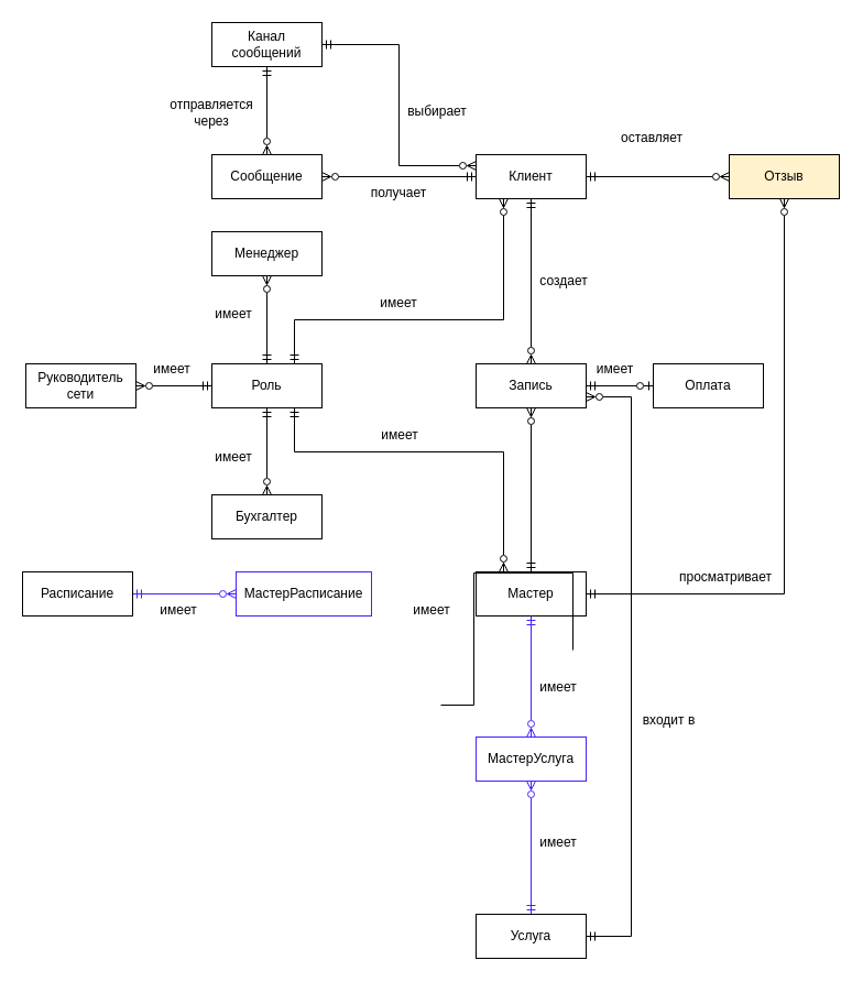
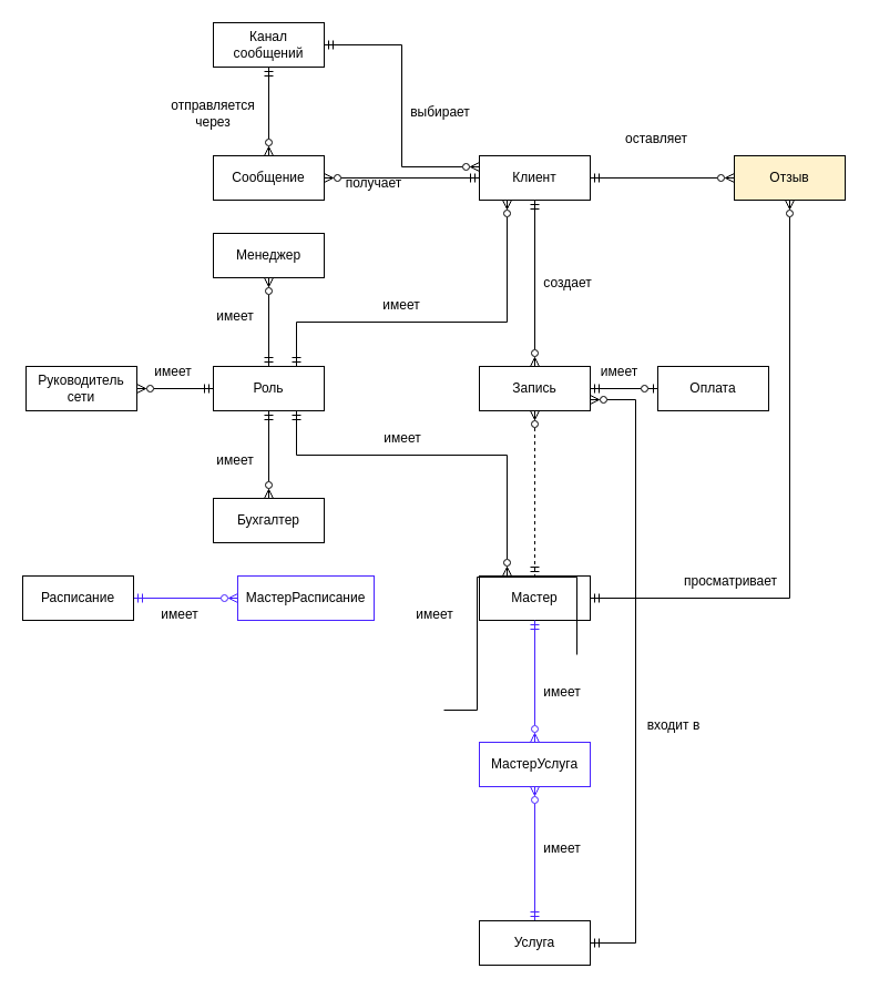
  <mxCell id="0" />
  <mxCell id="1" parent="0" />
  <mxCell id="2" value="имеет" style="text;html=1;align=center;verticalAlign=middle;whiteSpace=wrap;rounded=0;" parent="1" vertex="1"><mxGeometry x="524" y="320" width="69" height="30" as="geometry" /></mxCell>
  <mxCell id="3" value="имеет" style="text;html=1;align=center;verticalAlign=middle;whiteSpace=wrap;rounded=0;" parent="1" vertex="1"><mxGeometry x="126" y="320" width="60" height="30" as="geometry" /></mxCell>
  <mxCell id="4" style="edgeStyle=orthogonalEdgeStyle;rounded=0;orthogonalLoop=1;jettySize=auto;html=1;entryX=0.5;entryY=0;entryDx=0;entryDy=0;startArrow=ERmandOne;startFill=0;endArrow=ERzeroToMany;endFill=0;" parent="1" source="8" target="21" edge="1"><mxGeometry relative="1" as="geometry" /></mxCell>
  <mxCell id="5" style="edgeStyle=orthogonalEdgeStyle;rounded=0;orthogonalLoop=1;jettySize=auto;html=1;entryX=0;entryY=0.5;entryDx=0;entryDy=0;startArrow=ERmandOne;startFill=0;endArrow=ERzeroToMany;endFill=0;" parent="1" source="8" target="32" edge="1"><mxGeometry relative="1" as="geometry" /></mxCell>
  <mxCell id="6" style="edgeStyle=orthogonalEdgeStyle;rounded=0;orthogonalLoop=1;jettySize=auto;html=1;entryX=0;entryY=0.5;entryDx=0;entryDy=0;endArrow=ERzeroToOne;endFill=0;startArrow=ERmandOne;startFill=0;exitX=1;exitY=0.5;exitDx=0;exitDy=0;" parent="1" source="21" target="22" edge="1"><mxGeometry relative="1" as="geometry" /></mxCell>
  <mxCell id="7" style="edgeStyle=orthogonalEdgeStyle;rounded=0;orthogonalLoop=1;jettySize=auto;html=1;exitX=0.25;exitY=1;exitDx=0;exitDy=0;entryX=0.75;entryY=0;entryDx=0;entryDy=0;endArrow=ERmandOne;endFill=0;startArrow=ERzeroToMany;startFill=0;" parent="1" source="8" target="23" edge="1"><mxGeometry relative="1" as="geometry"><Array as="points"><mxPoint x="457" y="290" /><mxPoint x="267" y="290" /></Array></mxGeometry></mxCell>
  <mxCell id="8" value="Клиент" style="whiteSpace=wrap;html=1;align=center;" parent="1" vertex="1"><mxGeometry x="432" y="140" width="100" height="40" as="geometry" /></mxCell>
  <mxCell id="9" style="edgeStyle=orthogonalEdgeStyle;rounded=0;orthogonalLoop=1;jettySize=auto;html=1;exitX=0.5;exitY=1;exitDx=0;exitDy=0;entryX=0.5;entryY=0;entryDx=0;entryDy=0;endArrow=ERmandOne;endFill=0;startArrow=ERzeroToMany;startFill=0;" parent="1" source="10" target="23" edge="1"><mxGeometry relative="1" as="geometry" /></mxCell>
  <mxCell id="10" value="Менеджер" style="whiteSpace=wrap;html=1;align=center;" parent="1" vertex="1"><mxGeometry x="192" y="210" width="100" height="40" as="geometry" /></mxCell>
  <mxCell id="11" style="edgeStyle=orthogonalEdgeStyle;rounded=0;orthogonalLoop=1;jettySize=auto;html=1;entryX=1;entryY=0.5;entryDx=0;entryDy=0;startArrow=ERzeroToMany;startFill=0;endArrow=ERmandOne;endFill=0;strokeColor=#4621FF;exitX=0;exitY=0.5;exitDx=0;exitDy=0;" parent="1" source="46" target="31" edge="1"><mxGeometry relative="1" as="geometry" /></mxCell>
  <mxCell id="12" style="edgeStyle=orthogonalEdgeStyle;rounded=0;orthogonalLoop=1;jettySize=auto;html=1;exitX=1;exitY=0.5;exitDx=0;exitDy=0;entryX=0.5;entryY=1;entryDx=0;entryDy=0;startArrow=ERmandOne;startFill=0;endArrow=ERzeroToMany;endFill=0;" parent="1" source="15" target="32" edge="1"><mxGeometry relative="1" as="geometry" /></mxCell>
  <mxCell id="13" style="edgeStyle=orthogonalEdgeStyle;rounded=0;orthogonalLoop=1;jettySize=auto;html=1;exitX=0.5;exitY=1;exitDx=0;exitDy=0;entryX=0.5;entryY=0;entryDx=0;entryDy=0;endArrow=ERmandOne;endFill=0;startArrow=ERzeroToMany;startFill=0;strokeColor=#4621FF;" parent="1" source="49" target="25" edge="1"><mxGeometry relative="1" as="geometry" /></mxCell>
  <mxCell id="14" style="edgeStyle=orthogonalEdgeStyle;rounded=0;orthogonalLoop=1;jettySize=auto;html=1;exitX=0.25;exitY=0;exitDx=0;exitDy=0;entryX=0.75;entryY=1;entryDx=0;entryDy=0;endArrow=ERmandOne;endFill=0;startArrow=ERzeroToMany;startFill=0;" parent="1" source="15" target="23" edge="1"><mxGeometry relative="1" as="geometry"><Array as="points"><mxPoint x="457" y="410" /><mxPoint x="267" y="410" /></Array></mxGeometry></mxCell>
  <mxCell id="15" value="Мастер" style="whiteSpace=wrap;html=1;align=center;" parent="1" vertex="1"><mxGeometry x="432" y="519" width="100" height="40" as="geometry" /></mxCell>
  <mxCell id="16" style="edgeStyle=orthogonalEdgeStyle;rounded=0;orthogonalLoop=1;jettySize=auto;html=1;exitX=0.5;exitY=0;exitDx=0;exitDy=0;entryX=0.5;entryY=1;entryDx=0;entryDy=0;endArrow=ERmandOne;endFill=0;startArrow=ERzeroToMany;startFill=0;" parent="1" source="17" target="23" edge="1"><mxGeometry relative="1" as="geometry" /></mxCell>
  <mxCell id="17" value="Бухгалтер" style="whiteSpace=wrap;html=1;align=center;" parent="1" vertex="1"><mxGeometry x="192" y="449" width="100" height="40" as="geometry" /></mxCell>
  <mxCell id="18" style="edgeStyle=orthogonalEdgeStyle;rounded=0;orthogonalLoop=1;jettySize=auto;html=1;entryX=0;entryY=0.5;entryDx=0;entryDy=0;startArrow=ERzeroToMany;startFill=0;endArrow=ERmandOne;endFill=0;" parent="1" source="19" target="23" edge="1"><mxGeometry relative="1" as="geometry" /></mxCell>
  <mxCell id="19" value="Руководитель сети" style="whiteSpace=wrap;html=1;align=center;" parent="1" vertex="1"><mxGeometry x="23" y="330" width="100" height="40" as="geometry" /></mxCell>
- <mxCell id="20" style="edgeStyle=orthogonalEdgeStyle;rounded=0;orthogonalLoop=1;jettySize=auto;html=1;startArrow=ERzeroToMany;startFill=0;endArrow=ERmandOne;endFill=0;" parent="1" source="21" target="15" edge="1"><mxGeometry relative="1" as="geometry" /></mxCell>
+ <mxCell id="20" style="edgeStyle=orthogonalEdgeStyle;rounded=0;orthogonalLoop=1;jettySize=auto;html=1;startArrow=ERzeroToMany;startFill=0;endArrow=ERmandOne;endFill=0;dashed=1;" parent="1" source="21" target="15" edge="1"><mxGeometry relative="1" as="geometry" /></mxCell>
  <mxCell id="21" value="Запись" style="whiteSpace=wrap;html=1;align=center;" parent="1" vertex="1"><mxGeometry x="432" y="330" width="100" height="40" as="geometry" /></mxCell>
  <mxCell id="22" value="Оплата" style="whiteSpace=wrap;html=1;align=center;" parent="1" vertex="1"><mxGeometry x="593" y="330" width="100" height="40" as="geometry" /></mxCell>
  <mxCell id="23" value="Роль" style="whiteSpace=wrap;html=1;align=center;" parent="1" vertex="1"><mxGeometry x="192" y="330" width="100" height="40" as="geometry" /></mxCell>
  <mxCell id="24" style="edgeStyle=orthogonalEdgeStyle;rounded=0;orthogonalLoop=1;jettySize=auto;html=1;exitX=1;exitY=0.5;exitDx=0;exitDy=0;entryX=1;entryY=0.75;entryDx=0;entryDy=0;endArrow=ERzeroToMany;endFill=0;startArrow=ERmandOne;startFill=0;" parent="1" source="25" target="21" edge="1"><mxGeometry relative="1" as="geometry"><Array as="points"><mxPoint x="573" y="850" /><mxPoint x="573" y="360" /></Array></mxGeometry></mxCell>
  <mxCell id="25" value="Услуга" style="whiteSpace=wrap;html=1;align=center;" parent="1" vertex="1"><mxGeometry x="432" y="830" width="100" height="40" as="geometry" /></mxCell>
  <mxCell id="26" style="edgeStyle=orthogonalEdgeStyle;rounded=0;orthogonalLoop=1;jettySize=auto;html=1;exitX=1;exitY=0.5;exitDx=0;exitDy=0;entryX=0;entryY=0.25;entryDx=0;entryDy=0;startArrow=ERmandOne;startFill=0;endArrow=ERzeroToMany;endFill=0;strokeColor=#000000;" parent="1" source="27" target="8" edge="1"><mxGeometry relative="1" as="geometry" /></mxCell>
  <mxCell id="27" value="Канал сообщений" style="whiteSpace=wrap;html=1;align=center;" parent="1" vertex="1"><mxGeometry x="192" y="20" width="100" height="40" as="geometry" /></mxCell>
  <mxCell id="28" style="edgeStyle=orthogonalEdgeStyle;rounded=0;orthogonalLoop=1;jettySize=auto;html=1;exitX=0.5;exitY=0;exitDx=0;exitDy=0;entryX=0.5;entryY=1;entryDx=0;entryDy=0;endArrow=ERmandOne;endFill=0;startArrow=ERzeroToMany;startFill=0;" parent="1" source="30" target="27" edge="1"><mxGeometry relative="1" as="geometry" /></mxCell>
  <mxCell id="29" style="edgeStyle=orthogonalEdgeStyle;rounded=0;orthogonalLoop=1;jettySize=auto;html=1;exitX=1;exitY=0.5;exitDx=0;exitDy=0;entryX=0;entryY=0.5;entryDx=0;entryDy=0;startArrow=ERzeroToMany;startFill=0;endArrow=ERmandOne;endFill=0;" parent="1" source="30" target="8" edge="1"><mxGeometry relative="1" as="geometry" /></mxCell>
  <mxCell id="30" value="Сообщение" style="whiteSpace=wrap;html=1;align=center;" parent="1" vertex="1"><mxGeometry x="192" y="140" width="100" height="40" as="geometry" /></mxCell>
  <mxCell id="31" value="Расписание" style="whiteSpace=wrap;html=1;align=center;" parent="1" vertex="1"><mxGeometry x="20" y="519" width="100" height="40" as="geometry" /></mxCell>
  <mxCell id="32" value="Отзыв" style="whiteSpace=wrap;html=1;align=center;fillColor=#fff2cc;" parent="1" vertex="1"><mxGeometry x="662" y="140" width="100" height="40" as="geometry" /></mxCell>
  <mxCell id="33" value="создает" style="text;html=1;align=center;verticalAlign=middle;whiteSpace=wrap;rounded=0;" parent="1" vertex="1"><mxGeometry x="482" y="240" width="60" height="30" as="geometry" /></mxCell>
  <mxCell id="34" value="имеет" style="text;html=1;align=center;verticalAlign=middle;whiteSpace=wrap;rounded=0;" parent="1" vertex="1"><mxGeometry x="362" y="539" width="60" height="30" as="geometry" /></mxCell>
  <mxCell id="35" value="оставляет" style="text;html=1;align=center;verticalAlign=middle;whiteSpace=wrap;rounded=0;" parent="1" vertex="1"><mxGeometry x="562" y="110" width="60" height="30" as="geometry" /></mxCell>
  <mxCell id="36" value="просматривает" style="text;html=1;align=center;verticalAlign=middle;whiteSpace=wrap;rounded=0;" parent="1" vertex="1"><mxGeometry x="609" y="509" width="100" height="30" as="geometry" /></mxCell>
  <mxCell id="37" value="имеет" style="text;html=1;align=center;verticalAlign=middle;whiteSpace=wrap;rounded=0;" parent="1" vertex="1"><mxGeometry x="482" y="609" width="50" height="30" as="geometry" /></mxCell>
  <mxCell id="38" value="отправляется через" style="text;html=1;align=center;verticalAlign=middle;whiteSpace=wrap;rounded=0;" parent="1" vertex="1"><mxGeometry x="142" y="87" width="100" height="30" as="geometry" /></mxCell>
- <mxCell id="39" value="получает" style="text;html=1;align=center;verticalAlign=middle;whiteSpace=wrap;rounded=0;" parent="1" vertex="1"><mxGeometry x="332" y="160" width="60" height="30" as="geometry" /></mxCell>
+ <mxCell id="39" value="получает" style="text;html=1;align=center;verticalAlign=middle;whiteSpace=wrap;rounded=0;" parent="1" vertex="1"><mxGeometry x="307" y="150" width="60" height="30" as="geometry" /></mxCell>
  <mxCell id="40" value="выбирает" style="text;html=1;align=center;verticalAlign=middle;whiteSpace=wrap;rounded=0;" parent="1" vertex="1"><mxGeometry x="362" y="86" width="70" height="30" as="geometry" /></mxCell>
  <mxCell id="41" value="имеет" style="text;html=1;align=center;verticalAlign=middle;whiteSpace=wrap;rounded=0;" parent="1" vertex="1"><mxGeometry x="182" y="400" width="60" height="30" as="geometry" /></mxCell>
  <mxCell id="42" value="имеет" style="text;html=1;align=center;verticalAlign=middle;whiteSpace=wrap;rounded=0;" parent="1" vertex="1"><mxGeometry x="182" y="270" width="60" height="30" as="geometry" /></mxCell>
  <mxCell id="43" value="имеет" style="text;html=1;align=center;verticalAlign=middle;whiteSpace=wrap;rounded=0;" parent="1" vertex="1"><mxGeometry x="332" y="260" width="60" height="30" as="geometry" /></mxCell>
  <mxCell id="44" value="имеет" style="text;html=1;align=center;verticalAlign=middle;whiteSpace=wrap;rounded=0;" parent="1" vertex="1"><mxGeometry x="333" y="380" width="60" height="30" as="geometry" /></mxCell>
  <mxCell id="45" value="входит в" style="text;html=1;align=center;verticalAlign=middle;whiteSpace=wrap;rounded=0;" parent="1" vertex="1"><mxGeometry x="573" y="639" width="69" height="30" as="geometry" /></mxCell>
  <mxCell id="46" value="МастерРасписание" style="whiteSpace=wrap;html=1;align=center;strokeColor=#4621FF;" parent="1" vertex="1"><mxGeometry x="214" y="519" width="123" height="40" as="geometry" /></mxCell>
  <mxCell id="47" value="имеет" style="text;html=1;align=center;verticalAlign=middle;whiteSpace=wrap;rounded=0;" parent="1" vertex="1"><mxGeometry x="132" y="539" width="60" height="30" as="geometry" /></mxCell>
  <mxCell id="48" style="edgeStyle=orthogonalEdgeStyle;rounded=0;orthogonalLoop=1;jettySize=auto;html=1;exitX=0.5;exitY=0;exitDx=0;exitDy=0;entryX=0.5;entryY=1;entryDx=0;entryDy=0;startArrow=ERzeroToMany;startFill=0;endArrow=ERmandOne;endFill=0;strokeColor=#4621FF;" parent="1" source="49" target="15" edge="1"><mxGeometry relative="1" as="geometry"><mxPoint x="483" y="570" as="targetPoint" /></mxGeometry></mxCell>
  <mxCell id="49" value="МастерУслуга" style="whiteSpace=wrap;html=1;align=center;strokeColor=#4621FF;" parent="1" vertex="1"><mxGeometry x="432" y="669" width="100" height="40" as="geometry" /></mxCell>
  <mxCell id="50" value="имеет" style="text;html=1;align=center;verticalAlign=middle;whiteSpace=wrap;rounded=0;" parent="1" vertex="1"><mxGeometry x="482" y="750" width="50" height="30" as="geometry" /></mxCell>
  <mxCell id="51" style="edgeStyle=orthogonalEdgeStyle;rounded=0;orthogonalLoop=1;jettySize=auto;html=1;exitX=0;exitY=0.5;exitDx=0;exitDy=0;entryX=1;entryY=0.5;entryDx=0;entryDy=0;endArrow=none;endFill=0;" parent="1" edge="1"><mxGeometry relative="1" as="geometry"><Array as="points"><mxPoint x="430" y="421" /><mxPoint x="430" y="640" /></Array><mxPoint x="400" y="640" as="targetPoint" /></mxGeometry></mxCell>
  <mxCell id="52" style="edgeStyle=orthogonalEdgeStyle;rounded=0;orthogonalLoop=1;jettySize=auto;html=1;exitX=0;exitY=0.5;exitDx=0;exitDy=0;entryX=1;entryY=0.5;entryDx=0;entryDy=0;endArrow=none;endFill=0;" parent="1" edge="1"><mxGeometry relative="1" as="geometry"><mxPoint x="400" y="640" as="targetPoint" /><mxPoint x="520" y="590" as="sourcePoint" /><Array as="points"><mxPoint x="430" y="520" /><mxPoint x="430" y="640" /></Array></mxGeometry></mxCell>
  <mxCell id="53" style="edgeStyle=orthogonalEdgeStyle;rounded=0;orthogonalLoop=1;jettySize=auto;html=1;exitX=0;exitY=0.5;exitDx=0;exitDy=0;entryX=1;entryY=0.5;entryDx=0;entryDy=0;endArrow=none;endFill=0;" parent="1" edge="1"><mxGeometry relative="1" as="geometry"><Array as="points"><mxPoint x="430" y="600" /><mxPoint x="430" y="640" /></Array><mxPoint x="400" y="640" as="targetPoint" /></mxGeometry></mxCell>
  <mxCell id="54" style="edgeStyle=orthogonalEdgeStyle;rounded=0;orthogonalLoop=1;jettySize=auto;html=1;exitX=0;exitY=0.5;exitDx=0;exitDy=0;entryX=1;entryY=0.5;entryDx=0;entryDy=0;endArrow=none;endFill=0;" parent="1" edge="1"><mxGeometry relative="1" as="geometry"><mxPoint x="400" y="640" as="targetPoint" /><Array as="points"><mxPoint x="430" y="680" /><mxPoint x="430" y="640" /></Array></mxGeometry></mxCell>
  <mxCell id="55" style="edgeStyle=orthogonalEdgeStyle;rounded=0;orthogonalLoop=1;jettySize=auto;html=1;exitX=0;exitY=0.5;exitDx=0;exitDy=0;entryX=1;entryY=0.5;entryDx=0;entryDy=0;endArrow=none;endFill=0;" parent="1" edge="1"><mxGeometry relative="1" as="geometry"><mxPoint x="400" y="640" as="targetPoint" /><Array as="points"><mxPoint x="430" y="760" /><mxPoint x="430" y="640" /></Array></mxGeometry></mxCell>
  <mxCell id="56" style="edgeStyle=orthogonalEdgeStyle;rounded=0;orthogonalLoop=1;jettySize=auto;html=1;exitX=0;exitY=0.5;exitDx=0;exitDy=0;entryX=1;entryY=0.5;entryDx=0;entryDy=0;endArrow=none;endFill=0;" parent="1" edge="1"><mxGeometry relative="1" as="geometry"><Array as="points"><mxPoint x="430" y="840" /><mxPoint x="430" y="640" /></Array><mxPoint x="400" y="640" as="targetPoint" /></mxGeometry></mxCell>
